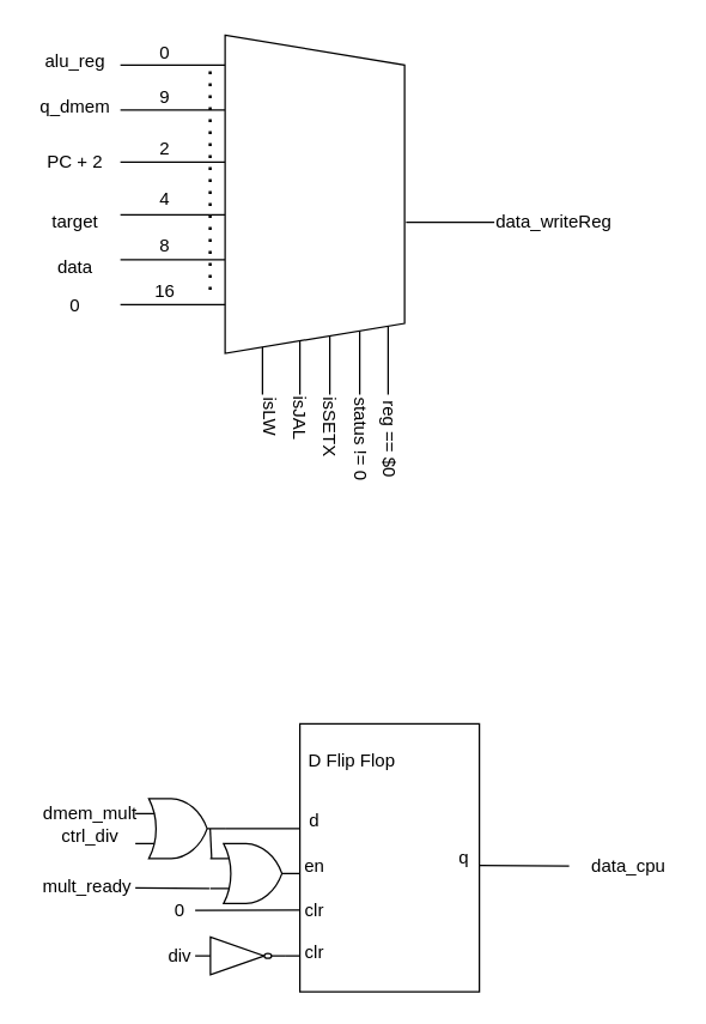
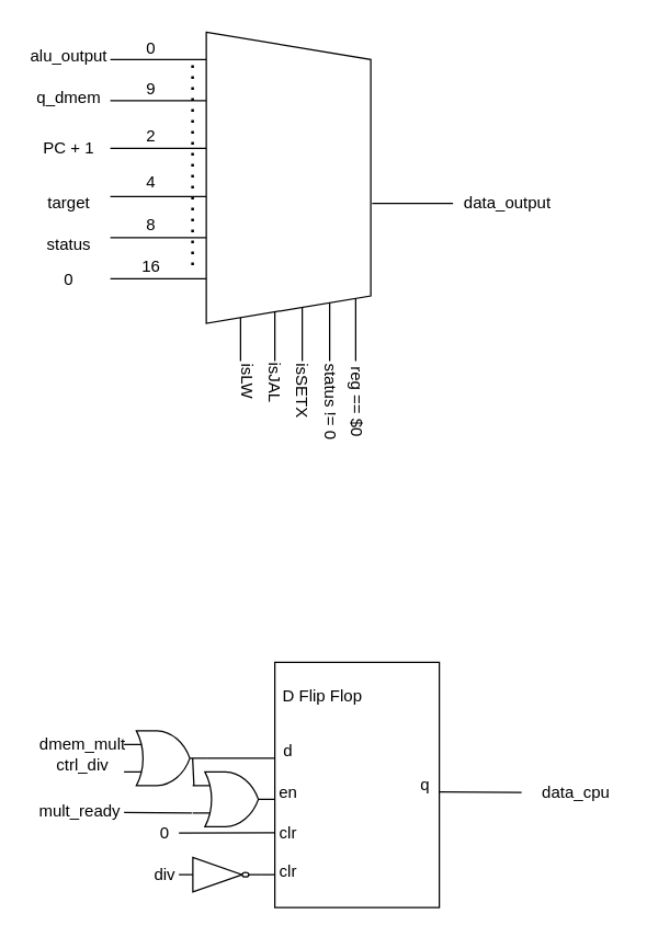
  <mxCell id="0" />
  <mxCell id="1" parent="0" />
  <mxCell id="2" style="edgeStyle=orthogonalEdgeStyle;rounded=0;orthogonalLoop=1;jettySize=auto;html=1;entryX=0.5;entryY=0.667;entryDx=0;entryDy=0;entryPerimeter=0;" edge="1" parent="1" source="48" target="38"><mxGeometry relative="1" as="geometry" /></mxCell>
  <mxCell id="3" style="edgeStyle=orthogonalEdgeStyle;rounded=0;orthogonalLoop=1;jettySize=auto;html=1;exitX=1;exitY=0.5;exitDx=0;exitDy=0;" edge="1" parent="1"><mxGeometry relative="1" as="geometry"><mxPoint x="190" y="638" as="sourcePoint" /><mxPoint x="210.007" y="623" as="targetPoint" /></mxGeometry></mxCell>
  <mxCell id="4" value="" style="endArrow=none;html=1;rounded=0;" edge="1" parent="1"><mxGeometry width="50" height="50" relative="1" as="geometry"><mxPoint x="80" y="43" as="sourcePoint" /><mxPoint x="150" y="43" as="targetPoint" /></mxGeometry></mxCell>
  <mxCell id="5" value="" style="endArrow=none;html=1;rounded=0;" edge="1" parent="1"><mxGeometry width="50" height="50" relative="1" as="geometry"><mxPoint x="80" y="73" as="sourcePoint" /><mxPoint x="150" y="73" as="targetPoint" /></mxGeometry></mxCell>
  <mxCell id="6" value="" style="endArrow=none;html=1;rounded=0;" edge="1" parent="1"><mxGeometry width="50" height="50" relative="1" as="geometry"><mxPoint x="80" y="107.76" as="sourcePoint" /><mxPoint x="150" y="107.76" as="targetPoint" /></mxGeometry></mxCell>
  <mxCell id="7" value="" style="endArrow=none;html=1;rounded=0;" edge="1" parent="1"><mxGeometry width="50" height="50" relative="1" as="geometry"><mxPoint x="80" y="143" as="sourcePoint" /><mxPoint x="150" y="143" as="targetPoint" /></mxGeometry></mxCell>
  <mxCell id="8" value="" style="endArrow=none;html=1;rounded=0;" edge="1" parent="1"><mxGeometry width="50" height="50" relative="1" as="geometry"><mxPoint x="80" y="173" as="sourcePoint" /><mxPoint x="150" y="173" as="targetPoint" /></mxGeometry></mxCell>
  <mxCell id="9" value="" style="endArrow=none;html=1;rounded=0;" edge="1" parent="1"><mxGeometry width="50" height="50" relative="1" as="geometry"><mxPoint x="175" y="263" as="sourcePoint" /><mxPoint x="175" y="183" as="targetPoint" /></mxGeometry></mxCell>
  <mxCell id="10" value="" style="endArrow=none;html=1;rounded=0;" edge="1" parent="1"><mxGeometry width="50" height="50" relative="1" as="geometry"><mxPoint x="200" y="263" as="sourcePoint" /><mxPoint x="200" y="183" as="targetPoint" /></mxGeometry></mxCell>
  <mxCell id="11" value="" style="endArrow=none;html=1;rounded=0;" edge="1" parent="1"><mxGeometry width="50" height="50" relative="1" as="geometry"><mxPoint x="220" y="263" as="sourcePoint" /><mxPoint x="220" y="183" as="targetPoint" /></mxGeometry></mxCell>
  <mxCell id="12" value="" style="endArrow=none;html=1;rounded=0;" edge="1" parent="1"><mxGeometry width="50" height="50" relative="1" as="geometry"><mxPoint x="240" y="263" as="sourcePoint" /><mxPoint x="240" y="183" as="targetPoint" /></mxGeometry></mxCell>
  <mxCell id="13" value="isLW" style="text;html=1;align=center;verticalAlign=middle;whiteSpace=wrap;rounded=0;rotation=90;" vertex="1" parent="1"><mxGeometry x="150" y="263" width="60" height="30" as="geometry" /></mxCell>
  <mxCell id="14" value="isJAL" style="text;html=1;align=center;verticalAlign=middle;whiteSpace=wrap;rounded=0;rotation=90;" vertex="1" parent="1"><mxGeometry x="170" y="264" width="60" height="30" as="geometry" /></mxCell>
  <mxCell id="15" value="isSETX" style="text;html=1;align=center;verticalAlign=middle;whiteSpace=wrap;rounded=0;rotation=90;" vertex="1" parent="1"><mxGeometry x="190" y="270" width="60" height="30" as="geometry" /></mxCell>
  <mxCell id="16" value="status != 0" style="text;html=1;align=center;verticalAlign=middle;whiteSpace=wrap;rounded=0;rotation=90;" vertex="1" parent="1"><mxGeometry x="211" y="278" width="60" height="30" as="geometry" /></mxCell>
  <mxCell id="17" value="" style="endArrow=none;html=1;rounded=0;" edge="1" parent="1"><mxGeometry width="50" height="50" relative="1" as="geometry"><mxPoint x="259" y="263" as="sourcePoint" /><mxPoint x="259" y="183" as="targetPoint" /></mxGeometry></mxCell>
  <mxCell id="18" value="reg == $0" style="text;html=1;align=center;verticalAlign=middle;whiteSpace=wrap;rounded=0;rotation=90;" vertex="1" parent="1"><mxGeometry x="230" y="278" width="60" height="30" as="geometry" /></mxCell>
  <mxCell id="19" value="" style="shape=trapezoid;perimeter=trapezoidPerimeter;whiteSpace=wrap;html=1;fixedSize=1;rotation=90;" vertex="1" parent="1"><mxGeometry x="103.75" y="69.25" width="212.5" height="120" as="geometry" /></mxCell>
- <mxCell id="20" value="alu_reg" style="text;html=1;align=center;verticalAlign=middle;whiteSpace=wrap;rounded=0;" vertex="1" parent="1"><mxGeometry x="20" y="25.5" width="60" height="30" as="geometry" /></mxCell>
+ <mxCell id="20" value="alu_output" style="text;html=1;align=center;verticalAlign=middle;whiteSpace=wrap;rounded=0;" vertex="1" parent="1"><mxGeometry x="20" y="25.5" width="60" height="30" as="geometry" /></mxCell>
  <mxCell id="21" value="q_dmem" style="text;html=1;align=center;verticalAlign=middle;whiteSpace=wrap;rounded=0;" vertex="1" parent="1"><mxGeometry x="20" y="55.5" width="60" height="30" as="geometry" /></mxCell>
- <mxCell id="22" value="PC + 2" style="text;html=1;align=center;verticalAlign=middle;whiteSpace=wrap;rounded=0;" vertex="1" parent="1"><mxGeometry x="20" y="93" width="60" height="30" as="geometry" /></mxCell>
+ <mxCell id="22" value="PC + 1" style="text;html=1;align=center;verticalAlign=middle;whiteSpace=wrap;rounded=0;" vertex="1" parent="1"><mxGeometry x="20" y="93" width="60" height="30" as="geometry" /></mxCell>
  <mxCell id="23" value="target" style="text;html=1;align=center;verticalAlign=middle;whiteSpace=wrap;rounded=0;" vertex="1" parent="1"><mxGeometry x="20" y="133" width="60" height="30" as="geometry" /></mxCell>
- <mxCell id="24" value="data" style="text;html=1;align=center;verticalAlign=middle;whiteSpace=wrap;rounded=0;" vertex="1" parent="1"><mxGeometry x="20" y="163" width="60" height="30" as="geometry" /></mxCell>
+ <mxCell id="24" value="status" style="text;html=1;align=center;verticalAlign=middle;whiteSpace=wrap;rounded=0;" vertex="1" parent="1"><mxGeometry x="20" y="163" width="60" height="30" as="geometry" /></mxCell>
  <mxCell id="25" value="" style="endArrow=none;html=1;rounded=0;" edge="1" parent="1"><mxGeometry width="50" height="50" relative="1" as="geometry"><mxPoint x="80" y="203" as="sourcePoint" /><mxPoint x="150" y="203" as="targetPoint" /></mxGeometry></mxCell>
  <mxCell id="26" value="0" style="text;html=1;align=center;verticalAlign=middle;whiteSpace=wrap;rounded=0;" vertex="1" parent="1"><mxGeometry x="20" y="189.25" width="60" height="30" as="geometry" /></mxCell>
  <mxCell id="27" value="" style="endArrow=none;html=1;rounded=0;" edge="1" parent="1"><mxGeometry width="50" height="50" relative="1" as="geometry"><mxPoint x="271" y="148" as="sourcePoint" /><mxPoint x="330" y="148" as="targetPoint" /></mxGeometry></mxCell>
- <mxCell id="28" value="data_writeReg" style="text;html=1;align=center;verticalAlign=middle;whiteSpace=wrap;rounded=0;" vertex="1" parent="1"><mxGeometry x="340" y="133" width="60" height="30" as="geometry" /></mxCell>
+ <mxCell id="28" value="data_output" style="text;html=1;align=center;verticalAlign=middle;whiteSpace=wrap;rounded=0;" vertex="1" parent="1"><mxGeometry x="340" y="133" width="60" height="30" as="geometry" /></mxCell>
  <mxCell id="29" value="" style="endArrow=none;dashed=1;html=1;dashPattern=1 3;strokeWidth=2;rounded=0;" edge="1" parent="1"><mxGeometry width="50" height="50" relative="1" as="geometry"><mxPoint x="140" y="193" as="sourcePoint" /><mxPoint x="140" y="45.5" as="targetPoint" /></mxGeometry></mxCell>
  <mxCell id="30" value="0" style="text;html=1;align=center;verticalAlign=middle;whiteSpace=wrap;rounded=0;" vertex="1" parent="1"><mxGeometry x="80" y="20" width="60" height="30" as="geometry" /></mxCell>
  <mxCell id="31" value="9" style="text;html=1;align=center;verticalAlign=middle;whiteSpace=wrap;rounded=0;" vertex="1" parent="1"><mxGeometry x="80" y="50" width="60" height="30" as="geometry" /></mxCell>
  <mxCell id="32" value="2" style="text;html=1;align=center;verticalAlign=middle;whiteSpace=wrap;rounded=0;" vertex="1" parent="1"><mxGeometry x="80" y="84" width="60" height="30" as="geometry" /></mxCell>
  <mxCell id="33" value="4" style="text;html=1;align=center;verticalAlign=middle;whiteSpace=wrap;rounded=0;" vertex="1" parent="1"><mxGeometry x="80" y="118.25" width="60" height="30" as="geometry" /></mxCell>
  <mxCell id="34" value="8" style="text;html=1;align=center;verticalAlign=middle;whiteSpace=wrap;rounded=0;" vertex="1" parent="1"><mxGeometry x="80" y="149" width="60" height="30" as="geometry" /></mxCell>
  <mxCell id="35" value="16" style="text;html=1;align=center;verticalAlign=middle;whiteSpace=wrap;rounded=0;" vertex="1" parent="1"><mxGeometry x="80" y="179" width="60" height="30" as="geometry" /></mxCell>
  <mxCell id="36" value="" style="rounded=0;whiteSpace=wrap;html=1;" vertex="1" parent="1"><mxGeometry x="200" y="483" width="120" height="179" as="geometry" /></mxCell>
  <mxCell id="37" value="D Flip Flop" style="text;html=1;align=center;verticalAlign=middle;whiteSpace=wrap;rounded=0;" vertex="1" parent="1"><mxGeometry x="205" y="493" width="60" height="30" as="geometry" /></mxCell>
  <mxCell id="38" value="d" style="text;html=1;align=center;verticalAlign=middle;whiteSpace=wrap;rounded=0;" vertex="1" parent="1"><mxGeometry x="180" y="533" width="60" height="30" as="geometry" /></mxCell>
  <mxCell id="39" value="q" style="text;html=1;align=center;verticalAlign=middle;whiteSpace=wrap;rounded=0;" vertex="1" parent="1"><mxGeometry x="280" y="557.5" width="60" height="30" as="geometry" /></mxCell>
  <mxCell id="40" value="en" style="text;html=1;align=center;verticalAlign=middle;whiteSpace=wrap;rounded=0;" vertex="1" parent="1"><mxGeometry x="180" y="563" width="60" height="30" as="geometry" /></mxCell>
  <mxCell id="41" value="clr" style="text;html=1;align=center;verticalAlign=middle;whiteSpace=wrap;rounded=0;" vertex="1" parent="1"><mxGeometry x="180" y="593" width="60" height="30" as="geometry" /></mxCell>
  <mxCell id="42" value="div" style="text;html=1;align=center;verticalAlign=middle;whiteSpace=wrap;rounded=0;" vertex="1" parent="1"><mxGeometry x="90" y="623" width="60" height="30" as="geometry" /></mxCell>
  <mxCell id="43" value="0" style="text;html=1;align=center;verticalAlign=middle;whiteSpace=wrap;rounded=0;" vertex="1" parent="1"><mxGeometry x="90" y="593" width="60" height="30" as="geometry" /></mxCell>
  <mxCell id="44" value="" style="endArrow=none;html=1;rounded=0;entryX=0.333;entryY=0.483;entryDx=0;entryDy=0;entryPerimeter=0;" edge="1" parent="1" target="41"><mxGeometry width="50" height="50" relative="1" as="geometry"><mxPoint x="130" y="607.5" as="sourcePoint" /><mxPoint x="180" y="557.5" as="targetPoint" /></mxGeometry></mxCell>
  <mxCell id="45" value="dmem_mult" style="text;html=1;align=center;verticalAlign=middle;whiteSpace=wrap;rounded=0;" vertex="1" parent="1"><mxGeometry x="30" y="527.5" width="60" height="30" as="geometry" /></mxCell>
  <mxCell id="46" value="ctrl_div" style="text;html=1;align=center;verticalAlign=middle;whiteSpace=wrap;rounded=0;" vertex="1" parent="1"><mxGeometry x="30" y="543" width="60" height="30" as="geometry" /></mxCell>
  <mxCell id="47" value="mult_ready" style="text;html=1;align=center;verticalAlign=middle;whiteSpace=wrap;rounded=0;" vertex="1" parent="1"><mxGeometry x="28" y="576.5" width="60" height="30" as="geometry" /></mxCell>
  <mxCell id="48" value="" style="verticalLabelPosition=bottom;shadow=0;dashed=0;align=center;html=1;verticalAlign=top;shape=mxgraph.electrical.logic_gates.logic_gate;operation=or;" vertex="1" parent="1"><mxGeometry x="90" y="533" width="60" height="40" as="geometry" /></mxCell>
  <mxCell id="49" value="" style="verticalLabelPosition=bottom;shadow=0;dashed=0;align=center;html=1;verticalAlign=top;shape=mxgraph.electrical.logic_gates.logic_gate;operation=or;" vertex="1" parent="1"><mxGeometry x="140" y="563" width="60" height="40" as="geometry" /></mxCell>
  <mxCell id="50" value="" style="endArrow=none;html=1;rounded=0;exitX=0.824;exitY=0.033;exitDx=0;exitDy=0;exitPerimeter=0;entryX=1;entryY=0.5;entryDx=0;entryDy=0;" edge="1" parent="1"><mxGeometry width="50" height="50" relative="1" as="geometry"><mxPoint x="139.44" y="592.99" as="sourcePoint" /><mxPoint x="90" y="592.5" as="targetPoint" /></mxGeometry></mxCell>
  <mxCell id="51" value="" style="endArrow=none;html=1;rounded=0;entryX=0;entryY=0.25;entryDx=0;entryDy=0;entryPerimeter=0;exitX=0.817;exitY=0.503;exitDx=0;exitDy=0;exitPerimeter=0;" edge="1" parent="1"><mxGeometry width="50" height="50" relative="1" as="geometry"><mxPoint x="140.02" y="553.12" as="sourcePoint" /><mxPoint x="141" y="573" as="targetPoint" /></mxGeometry></mxCell>
  <mxCell id="52" value="" style="endArrow=none;html=1;rounded=0;" edge="1" parent="1"><mxGeometry width="50" height="50" relative="1" as="geometry"><mxPoint x="320" y="577.5" as="sourcePoint" /><mxPoint x="380" y="578" as="targetPoint" /></mxGeometry></mxCell>
  <mxCell id="53" value="data_cpu" style="text;html=1;align=center;verticalAlign=middle;whiteSpace=wrap;rounded=0;" vertex="1" parent="1"><mxGeometry x="390" y="563" width="60" height="30" as="geometry" /></mxCell>
  <mxCell id="54" value="" style="verticalLabelPosition=bottom;shadow=0;dashed=0;align=center;html=1;verticalAlign=top;shape=mxgraph.electrical.logic_gates.inverter_2" vertex="1" parent="1"><mxGeometry x="130" y="625.5" width="60" height="25" as="geometry" /></mxCell>
  <mxCell id="55" value="clr" style="text;html=1;align=center;verticalAlign=middle;whiteSpace=wrap;rounded=0;" vertex="1" parent="1"><mxGeometry x="180" y="620.5" width="60" height="30" as="geometry" /></mxCell>
